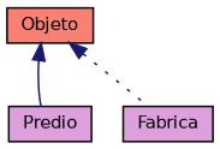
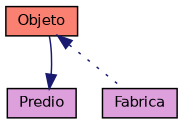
  digraph {
    node [color=black fillcolor=plum fontname=Helvetica fontsize=10 shape=record style=filled]
    edge [color=midnightblue dir=back fontname=Helvetica fontsize=10 labelfontname=Helvetica labelfontsize=10]
    n1 [fontcolor=black height=0.2 label=Fabrica width=0.4]
    n2 [height=0.2 label=Predio width=0.4]
    n3 [fillcolor=salmon height=0.2 label=Objeto width=0.4]
    n3 -> n1 [style=dotted]
-   n3 -> n2 [style=solid]
+   n2 -> n3 [style=solid]
  }
